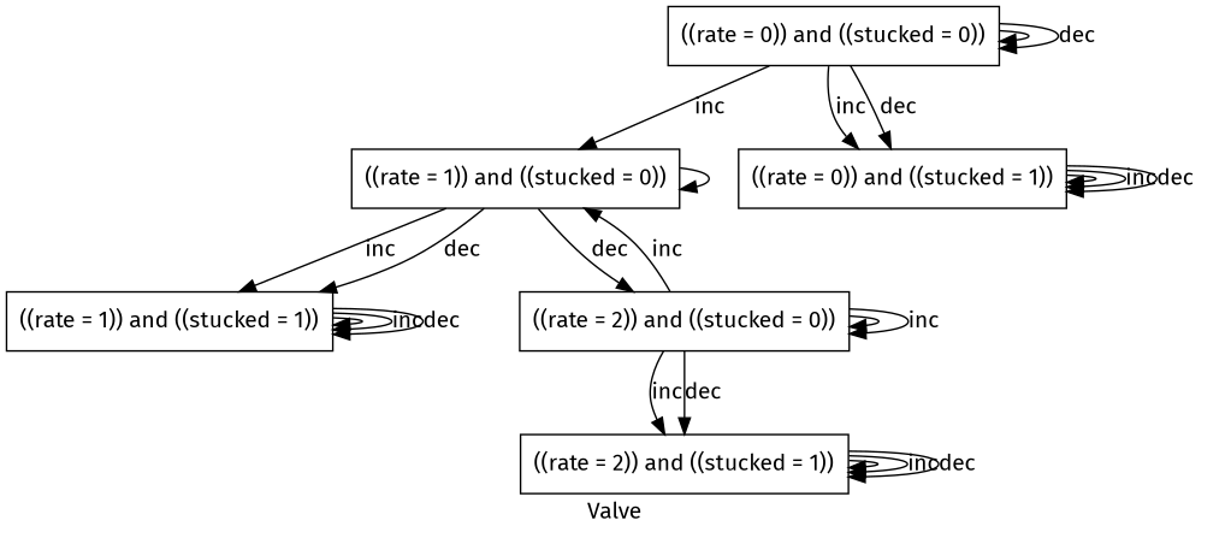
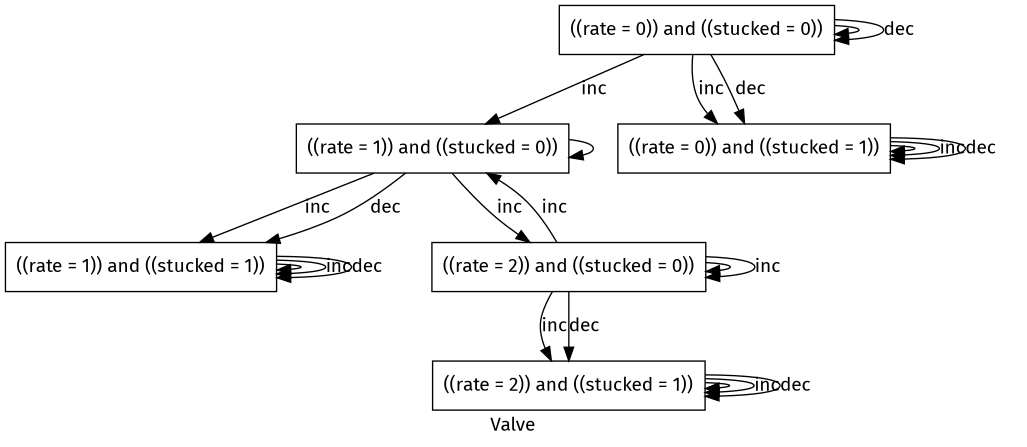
  digraph {
    fontname="Fira Sans"
    label=Valve
    node [fontname="Fira Sans" shape=box]
    edge [fontname="Fira Sans"]
    n1 [label="((rate = 0)) and ((stucked = 0))"]
    n2 [label="((rate = 1)) and ((stucked = 0))"]
    n3 [label="((rate = 0)) and ((stucked = 1))"]
    n4 [label="((rate = 1)) and ((stucked = 1))"]
    n5 [label="((rate = 2)) and ((stucked = 0))"]
    n6 [label="((rate = 2)) and ((stucked = 1))"]
    n1 -> n1
    n1 -> n1 [label=dec]
    n1 -> n2 [label=inc]
    n1 -> n3 [label=inc]
    n1 -> n3 [label=dec]
    n2 -> n2
    n2 -> n4 [label=inc]
    n2 -> n4 [label=dec]
-   n2 -> n5 [label=dec]
+   n2 -> n5 [label=inc]
    n3 -> n3
    n3 -> n3 [label=inc]
    n3 -> n3 [label=dec]
    n4 -> n4
    n4 -> n4 [label=inc]
    n4 -> n4 [label=dec]
    n5 -> n2 [label=inc]
    n5 -> n5
    n5 -> n5 [label=inc]
    n5 -> n6 [label=inc]
    n5 -> n6 [label=dec]
    n6 -> n6
    n6 -> n6 [label=inc]
    n6 -> n6 [label=dec]
  }
